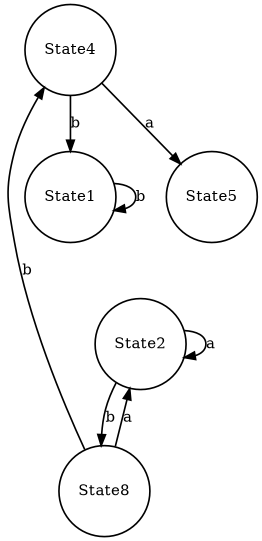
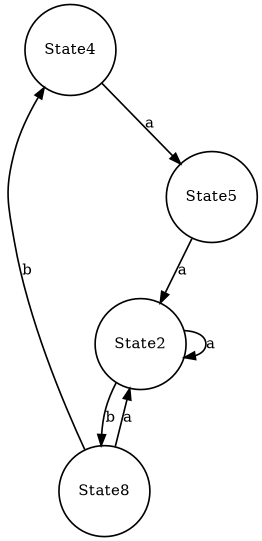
  digraph {
    node [fillcolor="#FFFFFF" fontcolor="#000000" penwidth=1.50 shape=circle style=solid]
    edge [arrowhead=normal color="#000000" fontcolor="#000000" penwidth=1.50 style=solid]
-   n1 [height=0.50 label=State1 width=0.50]
    n2 [height=0.50 label=State2 width=0.50]
    n3 [height=0.50 label=State8 width=0.50]
    n4 [height=0.50 label=State4 width=0.50]
    n5 [height=0.50 label=State5 width=0.50]
-   n1 -> n1 [label=b]
    n2 -> n2 [label=a]
    n2 -> n3 [arrowtail=crow label=b]
    n3 -> n2 [label=a]
    n3 -> n4 [arrowtail=crow label=b]
-   n4 -> n1 [label=b]
    n4 -> n5 [arrowtail=crow label=a]
+   n5 -> n2 [label=a]
  }
